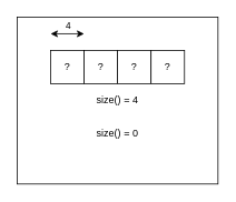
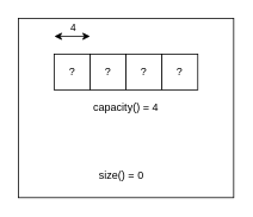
  <mxCell id="0" />
  <mxCell id="1" parent="0" />
  <mxCell id="2" value="" style="rounded=0;whiteSpace=wrap;html=1;" vertex="1" parent="1"><mxGeometry x="20" y="20" width="240" height="200" as="geometry" /></mxCell>
  <mxCell id="3" value="?" style="rounded=0;whiteSpace=wrap;html=1;" vertex="1" parent="1"><mxGeometry x="60" y="60" width="40" height="40" as="geometry" /></mxCell>
  <mxCell id="4" value="?" style="rounded=0;whiteSpace=wrap;html=1;" vertex="1" parent="1"><mxGeometry x="100" y="60" width="40" height="40" as="geometry" /></mxCell>
  <mxCell id="5" value="?" style="rounded=0;whiteSpace=wrap;html=1;" vertex="1" parent="1"><mxGeometry x="140" y="60" width="40" height="40" as="geometry" /></mxCell>
  <mxCell id="6" value="?" style="rounded=0;whiteSpace=wrap;html=1;" vertex="1" parent="1"><mxGeometry x="180" y="60" width="40" height="40" as="geometry" /></mxCell>
- <mxCell id="7" value="size() = 0" style="text;html=1;strokeColor=none;fillColor=none;align=center;verticalAlign=middle;whiteSpace=wrap;rounded=0;" vertex="1" parent="1"><mxGeometry x="60" y="140" width="160" height="40" as="geometry" /></mxCell>
- <mxCell id="8" value="size() = 4" style="text;html=1;strokeColor=none;fillColor=none;align=center;verticalAlign=middle;whiteSpace=wrap;rounded=0;" vertex="1" parent="1"><mxGeometry x="60" y="100" width="160" height="40" as="geometry" /></mxCell>
+ <mxCell id="7" value="size() = 0" style="text;html=1;strokeColor=none;fillColor=none;align=center;verticalAlign=middle;whiteSpace=wrap;rounded=0;" vertex="1" parent="1"><mxGeometry x="55" y="175" width="160" height="40" as="geometry" /></mxCell>
+ <mxCell id="8" value="capacity() = 4" style="text;html=1;strokeColor=none;fillColor=none;align=center;verticalAlign=middle;whiteSpace=wrap;rounded=0;" vertex="1" parent="1"><mxGeometry x="60" y="100" width="160" height="40" as="geometry" /></mxCell>
  <mxCell id="9" value="" style="endArrow=classic;startArrow=classic;html=1;" edge="1" parent="1"><mxGeometry width="50" height="50" relative="1" as="geometry"><mxPoint x="60" y="40" as="sourcePoint" /><mxPoint x="100" y="40" as="targetPoint" /></mxGeometry></mxCell>
  <mxCell id="10" value="4" style="edgeLabel;html=1;align=center;verticalAlign=middle;resizable=0;points=[];" vertex="1" connectable="0" parent="9"><mxGeometry x="0.213" relative="1" as="geometry"><mxPoint x="-4" y="-10" as="offset" /></mxGeometry></mxCell>
